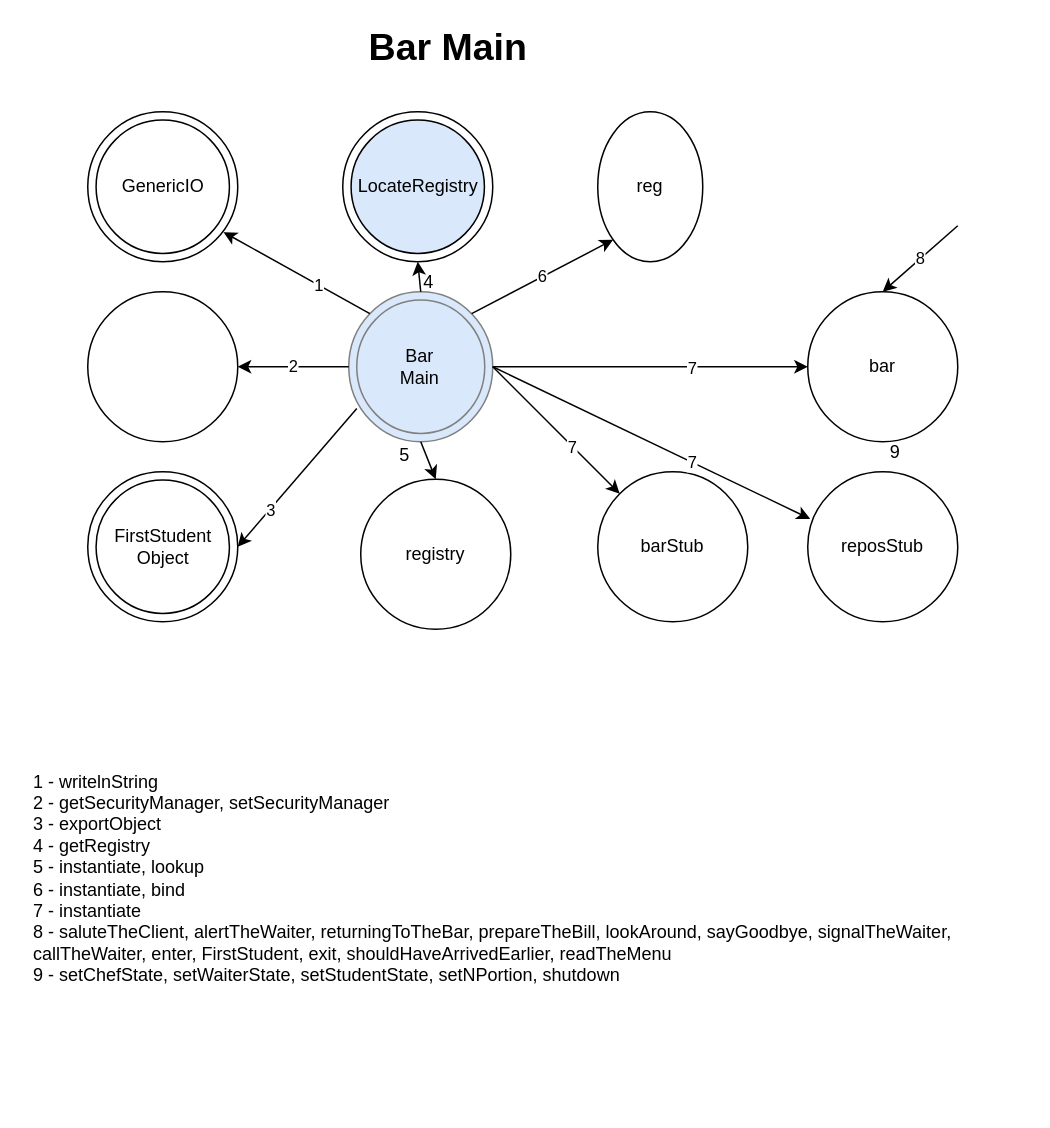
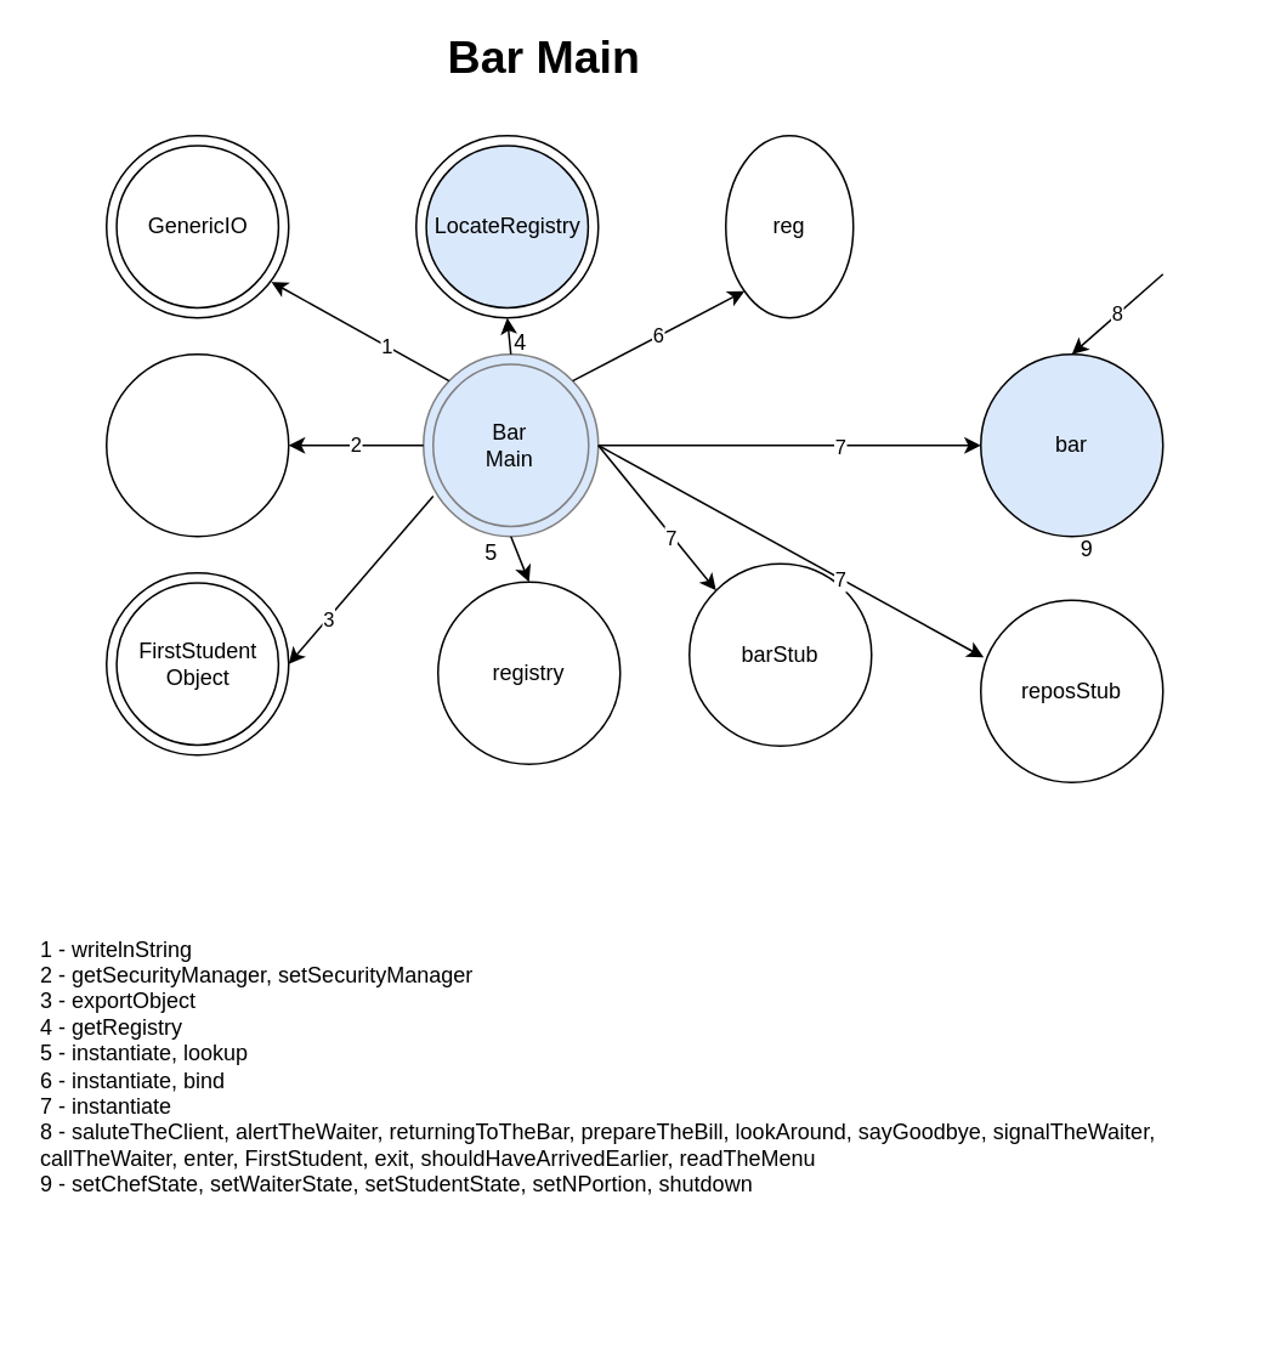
  <mxCell id="0" />
  <mxCell id="1" parent="0" />
  <mxCell id="2" value="&lt;div&gt;&lt;br&gt;&lt;/div&gt;&lt;div&gt;1 - writelnString&lt;br&gt;&lt;/div&gt;&lt;div&gt;2 - getSecurityManager, setSecurityManager&lt;/div&gt;&lt;div&gt;3 - exportObject&lt;br&gt;&lt;/div&gt;&lt;div&gt;4 - getRegistry&lt;br&gt;&lt;/div&gt;&lt;div&gt;5 - instantiate, lookup&lt;/div&gt;6 - instantiate, bind&lt;br&gt;7 - instantiate&lt;br&gt;&lt;div&gt;8 -&amp;nbsp;saluteTheClient,&amp;nbsp;alertTheWaiter,&amp;nbsp;returningToTheBar,&amp;nbsp;prepareTheBill,&amp;nbsp;lookAround,&amp;nbsp;sayGoodbye,&amp;nbsp;signalTheWaiter,&lt;/div&gt;&lt;div&gt;callTheWaiter, enter, FirstStudent, exit,&amp;nbsp;shouldHaveArrivedEarlier,&amp;nbsp;readTheMenu&lt;br&gt;&lt;/div&gt;&lt;div&gt;9 -&amp;nbsp;setChefState,&amp;nbsp;setWaiterState, setStudentState, setNPortion, shutdown&lt;/div&gt;&lt;div&gt;&lt;br&gt;&lt;/div&gt;" style="text;html=1;strokeColor=none;fillColor=none;align=left;verticalAlign=middle;whiteSpace=wrap;rounded=0;" vertex="1" parent="1"><mxGeometry x="20" y="440" width="658" height="290" as="geometry" /></mxCell>
  <mxCell id="3" value="" style="group" vertex="1" connectable="0" parent="1"><mxGeometry x="232" y="194" width="96" height="100" as="geometry" /></mxCell>
  <mxCell id="4" value="&lt;div&gt;Main&lt;/div&gt;&lt;div&gt;Program&lt;/div&gt;" style="ellipse;whiteSpace=wrap;html=1;fillColor=#dae8fc;strokeColor=#808080;" vertex="1" parent="3"><mxGeometry width="96" height="100" as="geometry" /></mxCell>
  <mxCell id="5" value="&lt;div&gt;Bar&lt;/div&gt;&lt;div&gt;&lt;span style=&quot;background-color: initial;&quot;&gt;Main&lt;/span&gt;&lt;/div&gt;" style="ellipse;whiteSpace=wrap;html=1;fillColor=#dae8fc;strokeColor=#808080;" vertex="1" parent="3"><mxGeometry x="5.333" y="5.556" width="85.333" height="88.889" as="geometry" /></mxCell>
  <mxCell id="6" value="&lt;b&gt;&lt;font style=&quot;font-size: 25px;&quot;&gt;Bar Main&lt;/font&gt;&lt;/b&gt;" style="text;html=1;align=center;verticalAlign=middle;resizable=0;points=[];autosize=1;strokeColor=none;fillColor=none;" vertex="1" parent="1"><mxGeometry x="238" y="20" width="120" height="20" as="geometry" /></mxCell>
  <mxCell id="7" value="" style="group" vertex="1" connectable="0" parent="1"><mxGeometry x="58" y="74" width="100" height="100" as="geometry" /></mxCell>
  <mxCell id="8" value="" style="ellipse;whiteSpace=wrap;html=1;aspect=fixed;" vertex="1" parent="7"><mxGeometry width="100" height="100" as="geometry" /></mxCell>
  <mxCell id="9" value="GenericIO" style="ellipse;whiteSpace=wrap;html=1;aspect=fixed;" vertex="1" parent="7"><mxGeometry x="5.556" y="5.556" width="88.889" height="88.889" as="geometry" /></mxCell>
  <mxCell id="10" value="" style="group" vertex="1" connectable="0" parent="1"><mxGeometry x="58" y="194" width="100" height="100" as="geometry" /></mxCell>
  <mxCell id="11" value="" style="ellipse;whiteSpace=wrap;html=1;aspect=fixed;" vertex="1" parent="10"><mxGeometry width="100" height="100" as="geometry" /></mxCell>
  <mxCell id="12" value="" style="group" vertex="1" connectable="0" parent="1"><mxGeometry x="58" y="314" width="100" height="100" as="geometry" /></mxCell>
  <mxCell id="13" value="" style="ellipse;whiteSpace=wrap;html=1;aspect=fixed;" vertex="1" parent="12"><mxGeometry width="100" height="100" as="geometry" /></mxCell>
  <mxCell id="14" value="FirstStudent&lt;br&gt;Object" style="ellipse;whiteSpace=wrap;html=1;aspect=fixed;" vertex="1" parent="12"><mxGeometry x="5.556" y="5.556" width="88.889" height="88.889" as="geometry" /></mxCell>
  <mxCell id="15" value="" style="group" vertex="1" connectable="0" parent="1"><mxGeometry x="228" y="74" width="100" height="100" as="geometry" /></mxCell>
  <mxCell id="16" value="" style="ellipse;whiteSpace=wrap;html=1;aspect=fixed;" vertex="1" parent="15"><mxGeometry width="100" height="100" as="geometry" /></mxCell>
  <mxCell id="17" value="LocateRegistry" style="ellipse;whiteSpace=wrap;html=1;aspect=fixed;fillColor=#dae8fc;" vertex="1" parent="15"><mxGeometry x="5.556" y="5.556" width="88.889" height="88.889" as="geometry" /></mxCell>
  <mxCell id="18" value="reg" style="ellipse;whiteSpace=wrap;html=1;aspect=fixed;" vertex="1" parent="1"><mxGeometry x="398" y="74" width="70" height="100" as="geometry" /></mxCell>
  <mxCell id="19" value="registry" style="ellipse;whiteSpace=wrap;html=1;aspect=fixed;" vertex="1" parent="1"><mxGeometry x="240" y="319" width="100" height="100" as="geometry" /></mxCell>
- <mxCell id="20" value="barStub" style="ellipse;whiteSpace=wrap;html=1;aspect=fixed;" vertex="1" parent="1"><mxGeometry x="398" y="314" width="100" height="100" as="geometry" /></mxCell>
- <mxCell id="21" value="reposStub" style="ellipse;whiteSpace=wrap;html=1;aspect=fixed;" vertex="1" parent="1"><mxGeometry x="538" y="314" width="100" height="100" as="geometry" /></mxCell>
- <mxCell id="22" value="bar" style="ellipse;whiteSpace=wrap;html=1;aspect=fixed;" vertex="1" parent="1"><mxGeometry x="538" y="194" width="100" height="100" as="geometry" /></mxCell>
+ <mxCell id="20" value="barStub" style="ellipse;whiteSpace=wrap;html=1;aspect=fixed;" vertex="1" parent="1"><mxGeometry x="378" y="309" width="100" height="100" as="geometry" /></mxCell>
+ <mxCell id="21" value="reposStub" style="ellipse;whiteSpace=wrap;html=1;aspect=fixed;" vertex="1" parent="1"><mxGeometry x="538" y="329" width="100" height="100" as="geometry" /></mxCell>
+ <mxCell id="22" value="bar" style="ellipse;whiteSpace=wrap;html=1;aspect=fixed;fillColor=#dae8fc;" vertex="1" parent="1"><mxGeometry x="538" y="194" width="100" height="100" as="geometry" /></mxCell>
  <mxCell id="23" value="" style="endArrow=classic;html=1;rounded=0;exitX=0;exitY=0;exitDx=0;exitDy=0;entryX=0.955;entryY=0.84;entryDx=0;entryDy=0;entryPerimeter=0;" edge="1" parent="1" source="4" target="9"><mxGeometry width="50" height="50" relative="1" as="geometry"><mxPoint x="-42" y="360" as="sourcePoint" /><mxPoint x="8" y="310" as="targetPoint" /></mxGeometry></mxCell>
  <mxCell id="24" value="1" style="edgeLabel;html=1;align=center;verticalAlign=middle;resizable=0;points=[];" vertex="1" connectable="0" parent="23"><mxGeometry x="-0.286" relative="1" as="geometry"><mxPoint as="offset" /></mxGeometry></mxCell>
  <mxCell id="25" value="2" style="endArrow=classic;html=1;rounded=0;exitX=0;exitY=0.5;exitDx=0;exitDy=0;entryX=1;entryY=0.5;entryDx=0;entryDy=0;" edge="1" parent="1" source="4" target="11"><mxGeometry width="50" height="50" relative="1" as="geometry"><mxPoint x="-82" y="380" as="sourcePoint" /><mxPoint x="188" y="240" as="targetPoint" /></mxGeometry></mxCell>
  <mxCell id="26" value="" style="endArrow=classic;html=1;rounded=0;exitX=0.056;exitY=0.778;exitDx=0;exitDy=0;exitPerimeter=0;entryX=1;entryY=0.5;entryDx=0;entryDy=0;" edge="1" parent="1" source="4" target="13"><mxGeometry width="50" height="50" relative="1" as="geometry"><mxPoint x="-112" y="410" as="sourcePoint" /><mxPoint x="-62" y="360" as="targetPoint" /></mxGeometry></mxCell>
  <mxCell id="27" value="3" style="edgeLabel;html=1;align=center;verticalAlign=middle;resizable=0;points=[];" vertex="1" connectable="0" parent="26"><mxGeometry x="0.469" relative="1" as="geometry"><mxPoint as="offset" /></mxGeometry></mxCell>
  <mxCell id="28" value="" style="endArrow=classic;html=1;rounded=0;exitX=0.5;exitY=0;exitDx=0;exitDy=0;entryX=0.5;entryY=1;entryDx=0;entryDy=0;" edge="1" parent="1" source="4" target="16"><mxGeometry width="50" height="50" relative="1" as="geometry"><mxPoint x="-12" y="470" as="sourcePoint" /><mxPoint x="38" y="420" as="targetPoint" /></mxGeometry></mxCell>
  <mxCell id="29" value="4" style="text;html=1;align=center;verticalAlign=middle;resizable=0;points=[];autosize=1;strokeColor=none;fillColor=none;" vertex="1" parent="1"><mxGeometry x="275" y="178" width="20" height="20" as="geometry" /></mxCell>
  <mxCell id="30" value="" style="endArrow=classic;html=1;rounded=0;exitX=0.5;exitY=1;exitDx=0;exitDy=0;entryX=0.5;entryY=0;entryDx=0;entryDy=0;" edge="1" parent="1" source="4" target="19"><mxGeometry width="50" height="50" relative="1" as="geometry"><mxPoint x="158" y="500" as="sourcePoint" /><mxPoint x="208" y="450" as="targetPoint" /></mxGeometry></mxCell>
  <mxCell id="31" value="5" style="text;html=1;align=center;verticalAlign=middle;resizable=0;points=[];autosize=1;strokeColor=none;fillColor=none;" vertex="1" parent="1"><mxGeometry x="259" y="293" width="20" height="20" as="geometry" /></mxCell>
  <mxCell id="32" value="6" style="endArrow=classic;html=1;rounded=0;exitX=1;exitY=0;exitDx=0;exitDy=0;entryX=0;entryY=1;entryDx=0;entryDy=0;" edge="1" parent="1" source="4" target="18"><mxGeometry width="50" height="50" relative="1" as="geometry"><mxPoint x="368" y="300" as="sourcePoint" /><mxPoint x="418" y="250" as="targetPoint" /></mxGeometry></mxCell>
  <mxCell id="33" value="" style="endArrow=classic;html=1;rounded=0;exitX=1;exitY=0.5;exitDx=0;exitDy=0;entryX=0;entryY=0;entryDx=0;entryDy=0;" edge="1" parent="1" source="4" target="20"><mxGeometry width="50" height="50" relative="1" as="geometry"><mxPoint x="408" y="320" as="sourcePoint" /><mxPoint x="458" y="270" as="targetPoint" /></mxGeometry></mxCell>
  <mxCell id="34" value="7" style="edgeLabel;html=1;align=center;verticalAlign=middle;resizable=0;points=[];" vertex="1" connectable="0" parent="33"><mxGeometry x="0.262" relative="1" as="geometry"><mxPoint x="-1" as="offset" /></mxGeometry></mxCell>
  <mxCell id="35" value="" style="endArrow=classic;html=1;rounded=0;exitX=1;exitY=0.5;exitDx=0;exitDy=0;entryX=0.016;entryY=0.314;entryDx=0;entryDy=0;entryPerimeter=0;" edge="1" parent="1" source="4" target="21"><mxGeometry width="50" height="50" relative="1" as="geometry"><mxPoint x="338" y="254" as="sourcePoint" /><mxPoint x="422.645" y="338.645" as="targetPoint" /></mxGeometry></mxCell>
  <mxCell id="36" value="7" style="edgeLabel;html=1;align=center;verticalAlign=middle;resizable=0;points=[];" vertex="1" connectable="0" parent="35"><mxGeometry x="0.262" relative="1" as="geometry"><mxPoint x="-1" as="offset" /></mxGeometry></mxCell>
  <mxCell id="37" value="" style="endArrow=classic;html=1;rounded=0;exitX=1;exitY=0.5;exitDx=0;exitDy=0;entryX=0;entryY=0.5;entryDx=0;entryDy=0;" edge="1" parent="1" source="4" target="22"><mxGeometry width="50" height="50" relative="1" as="geometry"><mxPoint x="348" y="264" as="sourcePoint" /><mxPoint x="432.645" y="348.645" as="targetPoint" /></mxGeometry></mxCell>
  <mxCell id="38" value="7" style="edgeLabel;html=1;align=center;verticalAlign=middle;resizable=0;points=[];" vertex="1" connectable="0" parent="37"><mxGeometry x="0.262" relative="1" as="geometry"><mxPoint x="-1" as="offset" /></mxGeometry></mxCell>
  <mxCell id="39" value="8" style="endArrow=classic;html=1;rounded=0;entryX=0.5;entryY=0;entryDx=0;entryDy=0;" edge="1" parent="1" target="22"><mxGeometry width="50" height="50" relative="1" as="geometry"><mxPoint x="638" y="150" as="sourcePoint" /><mxPoint x="678" y="110" as="targetPoint" /></mxGeometry></mxCell>
  <mxCell id="40" value="9" style="text;html=1;align=center;verticalAlign=middle;resizable=0;points=[];autosize=1;strokeColor=none;fillColor=none;" vertex="1" parent="1"><mxGeometry x="586" y="291" width="20" height="20" as="geometry" /></mxCell>
